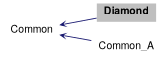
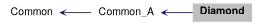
  digraph {
    rankdir=LR
    node [color=black fontname="Helvetica,Arial,sans-serif" fontsize=12 shape=plaintext]
    edge [arrowhead=open arrowsize=0.5 arrowtail=open color=midnightblue dir=back fontname="Helvetica,Arial,sans-serif" fontsize=15 labelfontsize=15 style=solid]
    n1 [fillcolor=grey75 fontcolor=black height=0.2 label=<<b>Diamond</b>> style=filled width=0.4]
    n2 [height=0.2 label=Common_A width=0.4]
    n3 [height=0.2 label=Common width=0.4]
-   n3 -> n1
+   n2 -> n1
    n3 -> n2
  }
